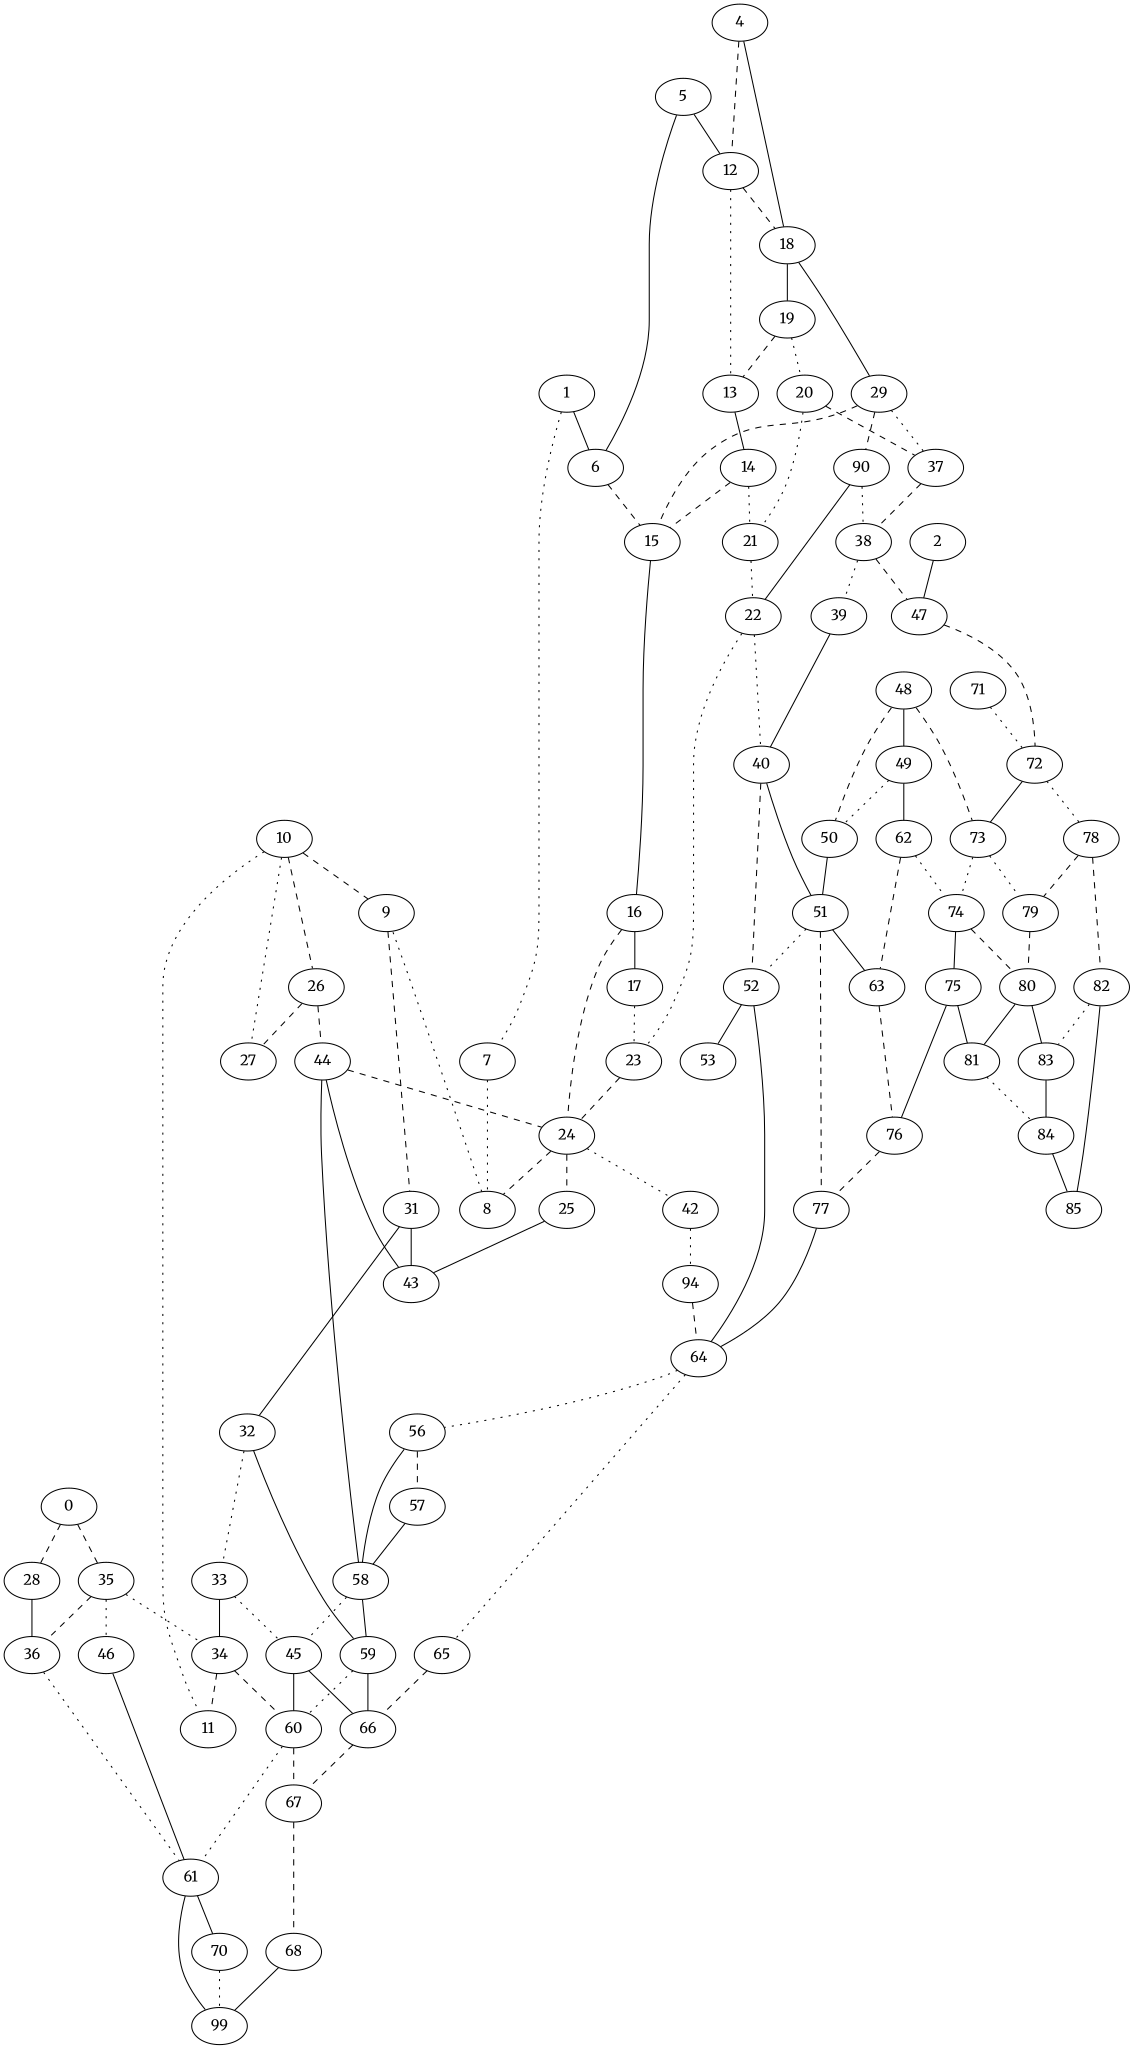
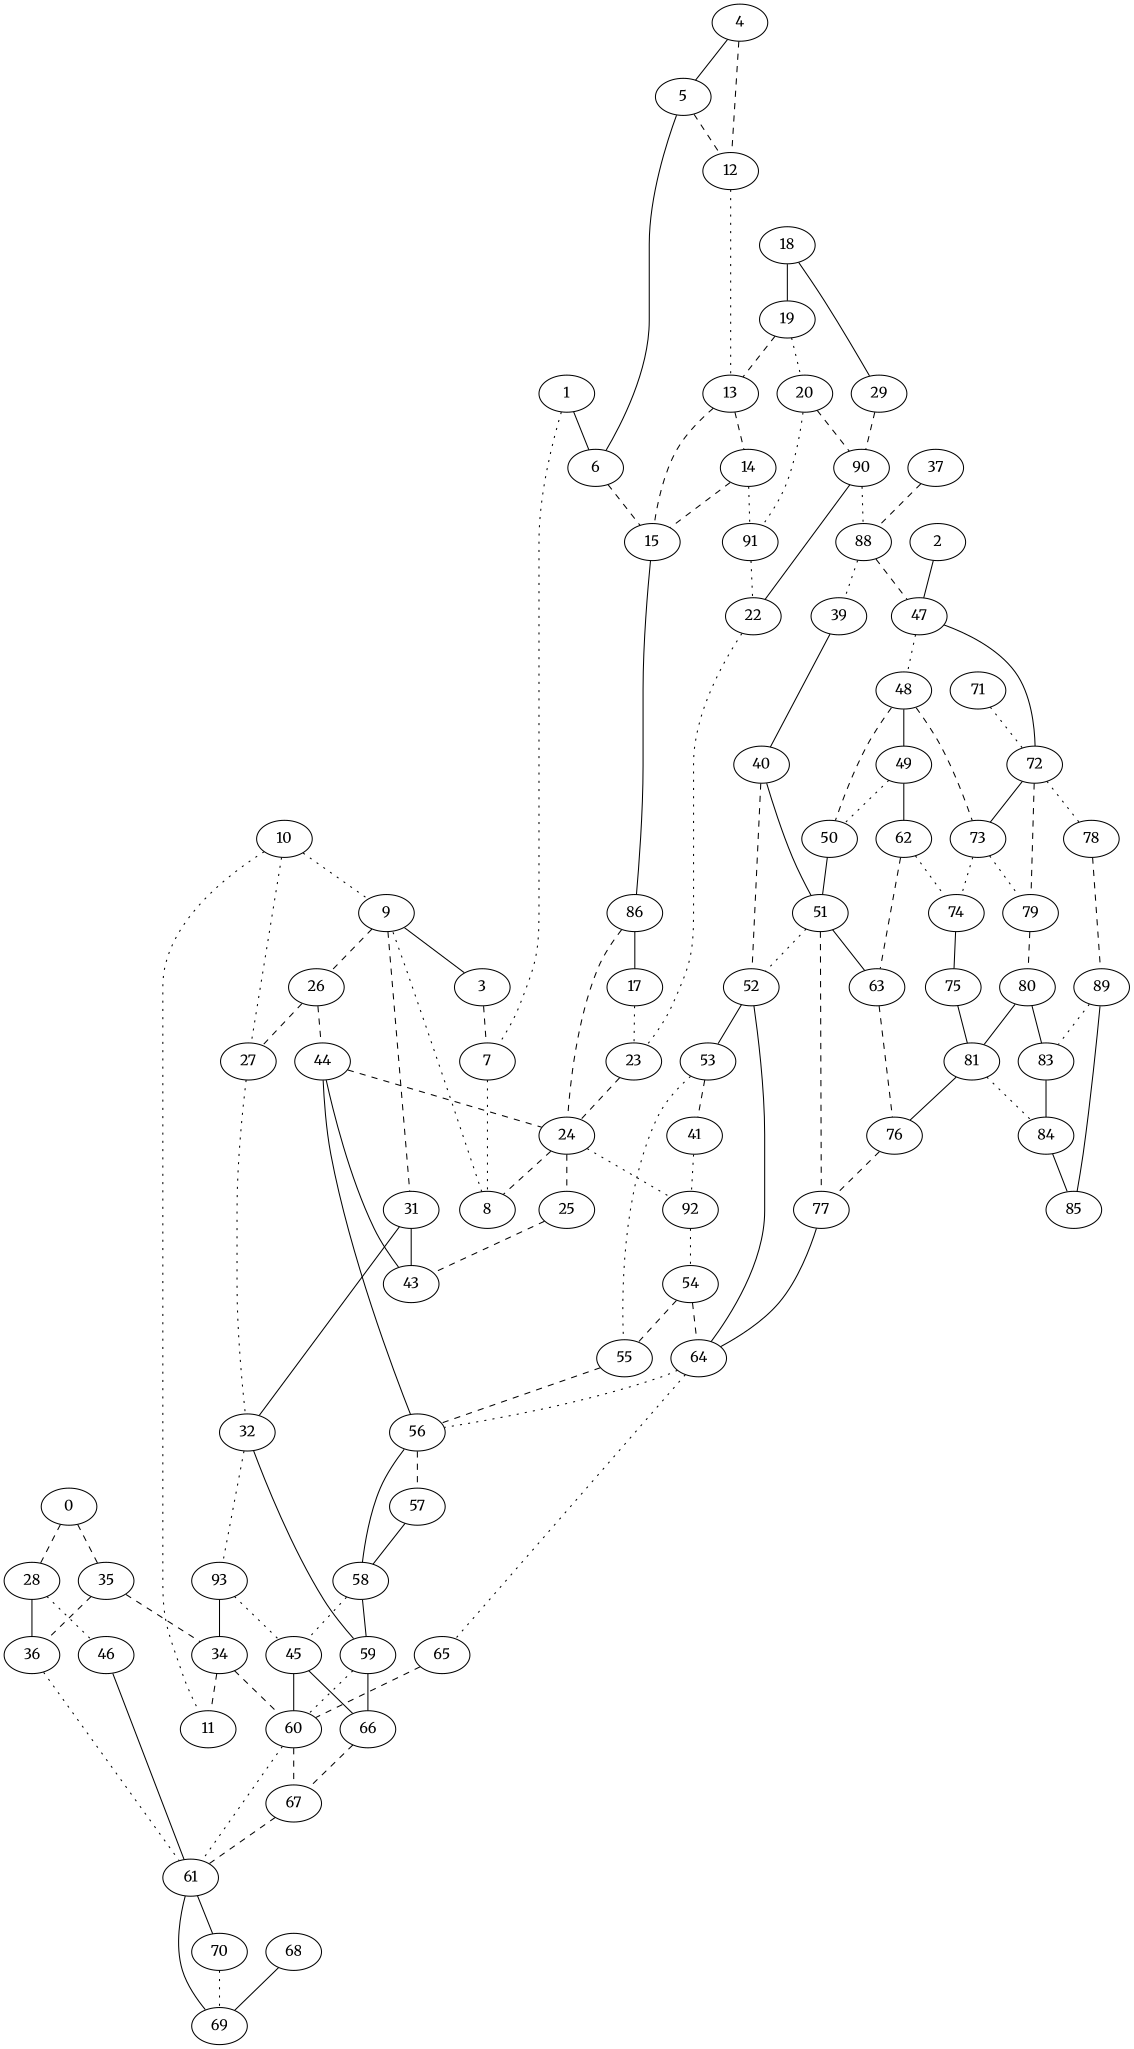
  graph {
    fontname=Merriweather
    node [fontname=Merriweather]
    edge [fontname=Merriweather style=dashed]
    0
    28
    35
    36
    34
    46
    1
    6
    7
    15
    2
    47
    48
    72
+   3
    8
    4
    5
    12
    13
    18
-   16
+   16 [label=86]
    9
    26
    31
    27
    44
    43
    32
    10
    11
    14
    19
    29
-   21
+   21 [label=91]
    22
    17
    24
    23
    25
-   42
+   42 [label=92]
    20
    n43 [label=90]
    37
-   38
+   38 [label=88]
    40
    51
    52
-   54 [label=94]
+   54
    58
-   33
+   33 [label=93]
    59
    61
    39
    45
    60
    66
    67
-   69 [label=99]
+   69
    70
    50
    63
    77
    53
    64
+   41
+   55
    49
    73
    78
    62
    74
    79
    76
    56
    65
    57
    68
    75
    80
    71
-   82
+   82 [label=89]
    81
    83
    84
    85
    0 -- 28
    0 -- 35
    28 -- 36 [style=solid]
    35 -- 36
-   35 -- 34 [style=dotted]
-   35 -- 46 [style=dotted]
+   35 -- 34
+   28 -- 46 [style=dotted]
    36 -- 61 [style=dotted]
    34 -- 11
    34 -- 60
    46 -- 61 [style=solid]
    1 -- 6 [style=solid]
    1 -- 7 [style=dotted]
    6 -- 15
    7 -- 8 [style=dotted]
    15 -- 16 [style=solid]
    2 -- 47 [style=solid]
-   47 -- 72
+   47 -- 48 [style=dotted]
+   47 -- 72 [style=solid]
    48 -- 50
    48 -- 49 [style=solid]
    48 -- 73
    72 -- 73 [style=solid]
    72 -- 78 [style=dotted]
+   3 -- 7
    8 -- 9 [style=dotted]
-   4 -- 18 [style=solid]
+   4 -- 5 [style=solid]
    4 -- 12
    5 -- 6 [style=solid]
-   5 -- 12 [style=solid]
+   5 -- 12
    12 -- 13 [style=dotted]
-   12 -- 18
-   29 -- 15
-   13 -- 14 [style=solid]
+   13 -- 15
+   13 -- 14
    18 -- 19 [style=solid]
    18 -- 29 [style=solid]
    16 -- 17 [style=solid]
    16 -- 24
-   10 -- 26
+   9 -- 3 [style=solid]
+   9 -- 26
    9 -- 31
    26 -- 27
    26 -- 44
    31 -- 43 [style=solid]
    31 -- 32 [style=solid]
+   27 -- 32 [style=dotted]
    44 -- 24
-   44 -- 58 [style=solid]
+   44 -- 56 [style=solid]
    43 -- 44 [style=solid]
    32 -- 33 [style=dotted]
    32 -- 59 [style=solid]
-   10 -- 9
+   10 -- 9 [style=dotted]
    10 -- 27 [style=dotted]
    10 -- 11 [style=dotted]
    14 -- 15
    14 -- 21 [style=dotted]
    19 -- 13
    19 -- 20 [style=dotted]
    29 -- n43
-   29 -- 37 [style=dotted]
    21 -- 22 [style=dotted]
    22 -- 23 [style=dotted]
-   22 -- 40 [style=dotted]
    17 -- 23 [style=dotted]
    24 -- 8
    24 -- 25
    24 -- 42 [style=dotted]
    23 -- 24
-   25 -- 43 [style=solid]
+   25 -- 43
    42 -- 54 [style=dotted]
    20 -- 21 [style=dotted]
-   20 -- 37
+   20 -- n43
    n43 -- 22 [style=solid]
    n43 -- 38 [style=dotted]
    37 -- 38
    38 -- 47
    38 -- 39 [style=dotted]
    40 -- 51 [style=solid]
    40 -- 52
    51 -- 52 [style=dotted]
    51 -- 63 [style=solid]
    51 -- 77
    52 -- 53 [style=solid]
    52 -- 64 [style=solid]
    54 -- 64
+   54 -- 55
    58 -- 59 [style=solid]
    58 -- 45 [style=dotted]
    33 -- 34 [style=solid]
    33 -- 45 [style=dotted]
    59 -- 60 [style=dotted]
    59 -- 66 [style=solid]
    61 -- 69 [style=solid]
    61 -- 70 [style=solid]
    39 -- 40 [style=solid]
    45 -- 60 [style=solid]
    45 -- 66 [style=solid]
    60 -- 61 [style=dotted]
    60 -- 67
    66 -- 67
-   67 -- 68
+   67 -- 61
    70 -- 69 [style=dotted]
    50 -- 51 [style=solid]
    63 -- 76
    77 -- 64 [style=solid]
+   53 -- 41
+   53 -- 55 [style=dotted]
    64 -- 56 [style=dotted]
    64 -- 65 [style=dotted]
+   41 -- 42 [style=dotted]
+   55 -- 56
    49 -- 50 [style=dotted]
    49 -- 62 [style=solid]
    73 -- 74 [style=dotted]
    73 -- 79 [style=dotted]
-   78 -- 79
+   72 -- 79
    78 -- 82
    62 -- 63
    62 -- 74 [style=dotted]
    74 -- 75 [style=solid]
-   74 -- 80
    79 -- 80
    76 -- 77
    56 -- 58 [style=solid]
    56 -- 57
-   65 -- 66
+   65 -- 60
    57 -- 58 [style=solid]
    68 -- 69 [style=solid]
-   75 -- 76 [style=solid]
+   81 -- 76 [style=solid]
    75 -- 81 [style=solid]
    80 -- 81 [style=solid]
    80 -- 83 [style=solid]
    71 -- 72 [style=dotted]
    82 -- 83 [style=dotted]
    82 -- 85 [style=solid]
    81 -- 84 [style=dotted]
    83 -- 84 [style=solid]
    84 -- 85 [style=solid]
  }
